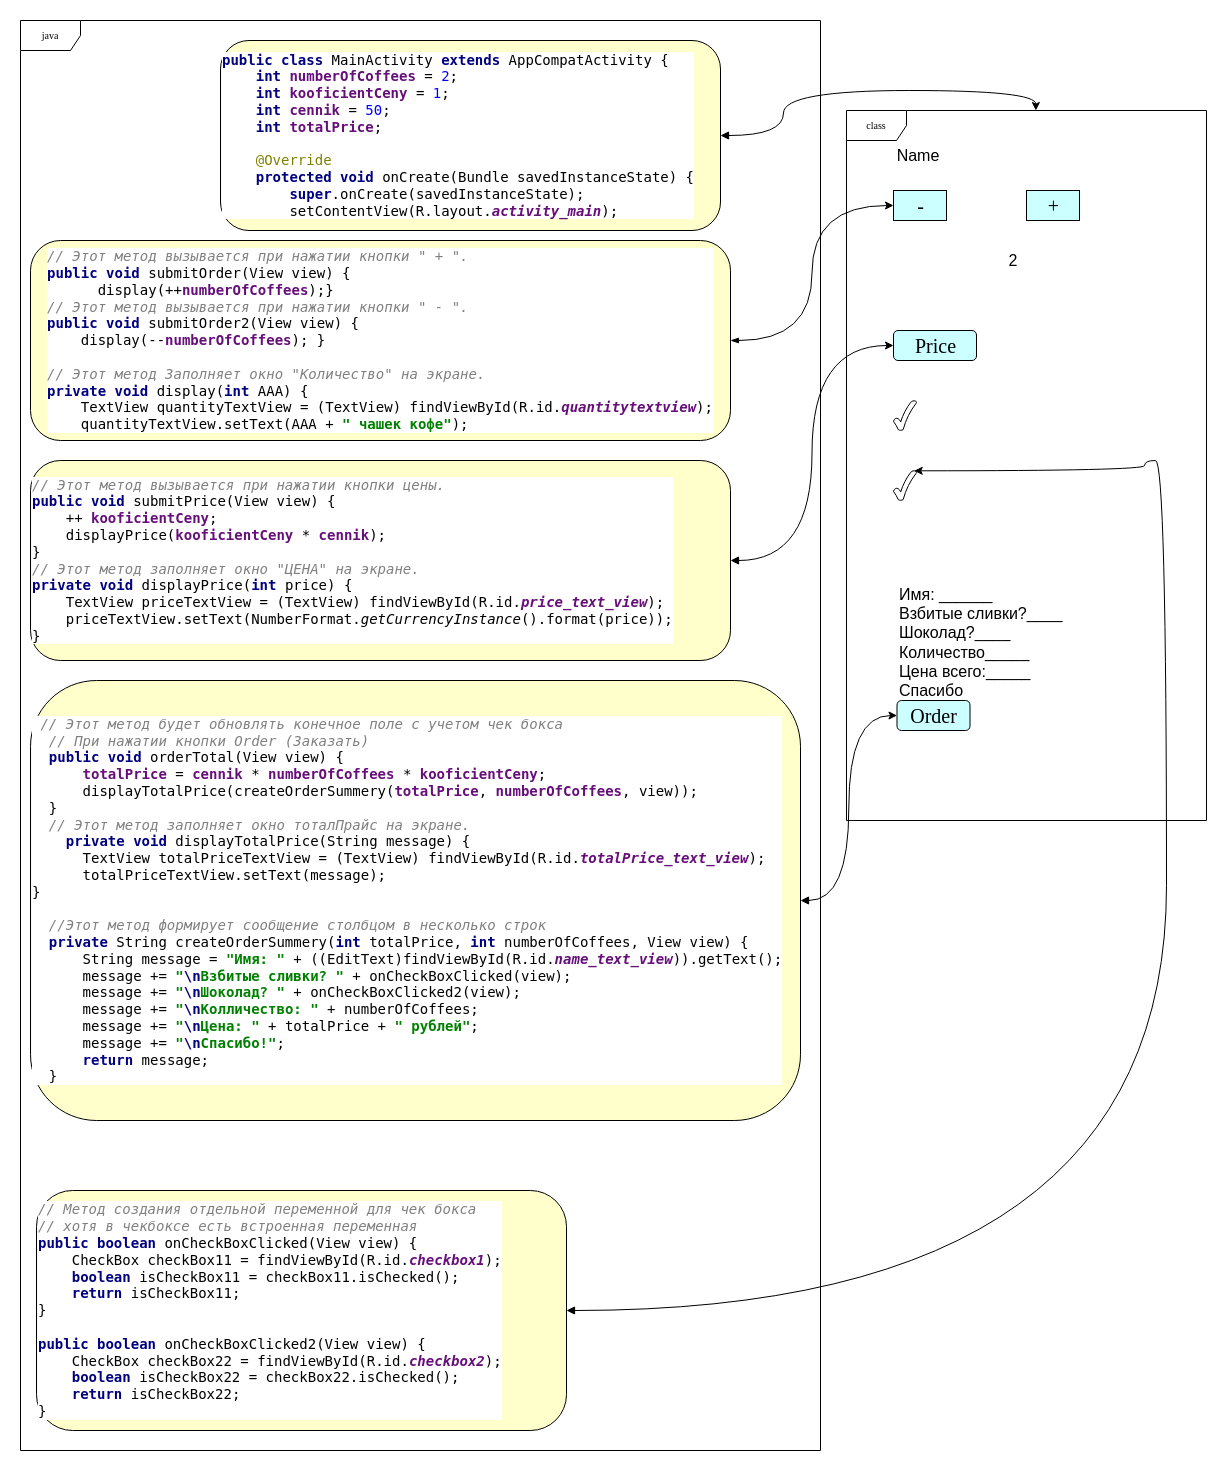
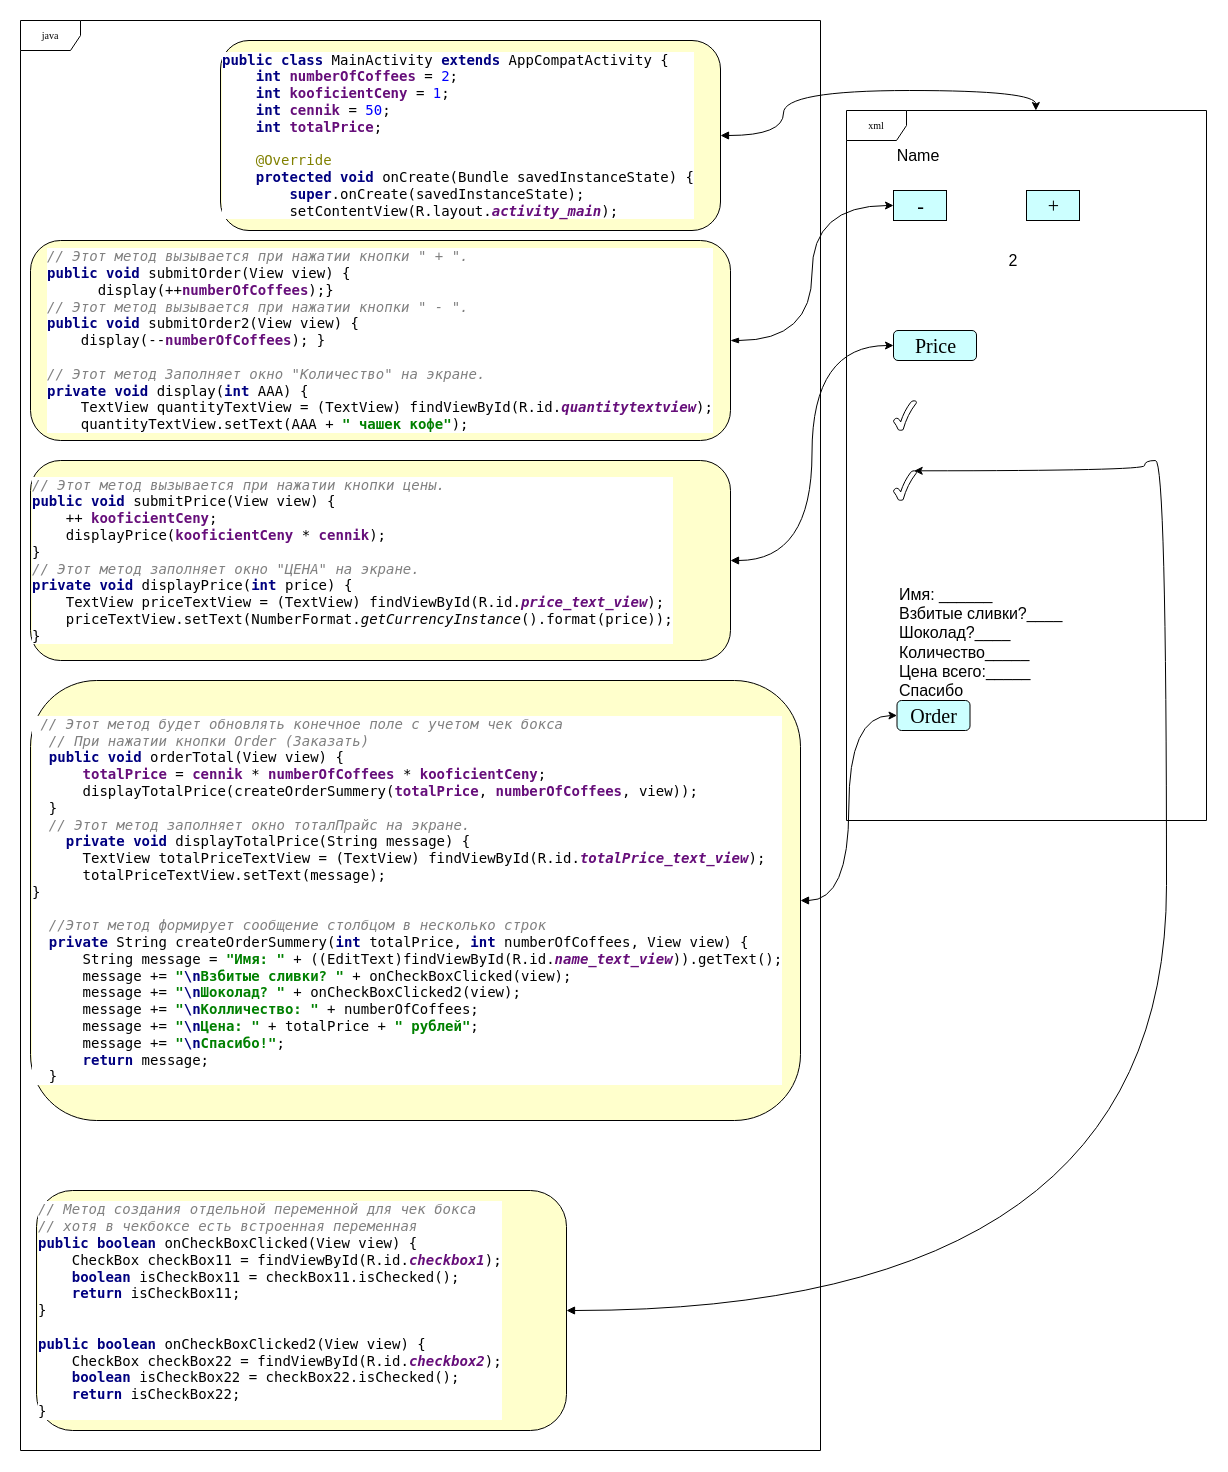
  <mxCell id="0" />
  <mxCell id="1" parent="0" />
- <mxCell id="2" value="class" style="shape=umlFrame;whiteSpace=wrap;html=1;rounded=0;shadow=0;comic=0;labelBackgroundColor=none;strokeWidth=1;fontFamily=Verdana;fontSize=10;align=center;" vertex="1" parent="1"><mxGeometry x="846" y="110" width="360" height="710" as="geometry" /></mxCell>
+ <mxCell id="2" value="xml" style="shape=umlFrame;whiteSpace=wrap;html=1;rounded=0;shadow=0;comic=0;labelBackgroundColor=none;strokeWidth=1;fontFamily=Verdana;fontSize=10;align=center;" vertex="1" parent="1"><mxGeometry x="846" y="110" width="360" height="710" as="geometry" /></mxCell>
  <mxCell id="3" value="java" style="shape=umlFrame;whiteSpace=wrap;html=1;rounded=0;shadow=0;comic=0;labelBackgroundColor=none;strokeWidth=1;fontFamily=Verdana;fontSize=10;align=center;" vertex="1" parent="1"><mxGeometry x="20" y="20" width="800" height="1430" as="geometry" /></mxCell>
  <mxCell id="4" value="&lt;font style=&quot;font-size: 20px;&quot;&gt;-&lt;/font&gt;" style="html=1;rounded=0;shadow=0;comic=0;labelBackgroundColor=none;strokeWidth=1;fontFamily=Verdana;fontSize=10;align=center;fillColor=#CCFFFF;" vertex="1" parent="1"><mxGeometry x="893" y="190" width="53" height="30" as="geometry" /></mxCell>
  <mxCell id="5" value="Name" style="text;html=1;strokeColor=none;fillColor=none;align=center;verticalAlign=middle;whiteSpace=wrap;rounded=0;fontSize=16;fontColor=#000000;" vertex="1" parent="1"><mxGeometry x="888" y="140" width="60" height="30" as="geometry" /></mxCell>
  <mxCell id="6" value="&lt;font style=&quot;font-size: 20px;&quot;&gt;+&lt;/font&gt;" style="html=1;rounded=0;shadow=0;comic=0;labelBackgroundColor=none;strokeWidth=1;fontFamily=Verdana;fontSize=10;align=center;fillColor=#CCFFFF;" vertex="1" parent="1"><mxGeometry x="1026" y="190" width="53" height="30" as="geometry" /></mxCell>
  <mxCell id="7" value="2" style="text;html=1;strokeColor=none;fillColor=none;align=center;verticalAlign=middle;whiteSpace=wrap;rounded=0;fontSize=16;fontColor=#000000;" vertex="1" parent="1"><mxGeometry x="983" y="245" width="60" height="30" as="geometry" /></mxCell>
  <mxCell id="8" value="&lt;font style=&quot;font-size: 20px;&quot;&gt;Price&lt;/font&gt;" style="html=1;shadow=0;comic=0;labelBackgroundColor=none;strokeWidth=1;fontFamily=Verdana;fontSize=10;align=center;fillColor=#CCFFFF;rounded=1;" vertex="1" parent="1"><mxGeometry x="893" y="330" width="83" height="30" as="geometry" /></mxCell>
  <mxCell id="9" value="" style="verticalLabelPosition=bottom;verticalAlign=top;html=1;shape=mxgraph.basic.tick;strokeColor=default;fontSize=20;" vertex="1" parent="1"><mxGeometry x="893" y="400" width="23" height="30" as="geometry" /></mxCell>
  <mxCell id="10" value="" style="verticalLabelPosition=bottom;verticalAlign=top;html=1;shape=mxgraph.basic.tick;strokeColor=default;fontSize=20;" vertex="1" parent="1"><mxGeometry x="893" y="470" width="23" height="30" as="geometry" /></mxCell>
  <mxCell id="11" value="&lt;font style=&quot;font-size: 20px;&quot;&gt;Order&lt;/font&gt;" style="html=1;shadow=0;comic=0;labelBackgroundColor=none;strokeWidth=1;fontFamily=Verdana;fontSize=10;align=center;fillColor=#CCFFFF;rounded=1;" vertex="1" parent="1"><mxGeometry x="896.5" y="700" width="73" height="30" as="geometry" /></mxCell>
  <mxCell id="12" value="Имя: ______&lt;br&gt;Взбитые сливки?____&lt;br&gt;Шоколад?____&lt;br&gt;Количество_____&lt;br&gt;Цена всего:_____&lt;br&gt;Спасибо" style="text;html=1;strokeColor=none;fillColor=none;align=left;verticalAlign=middle;whiteSpace=wrap;rounded=0;fontSize=16;fontColor=#000000;" vertex="1" parent="1"><mxGeometry x="896.5" y="587" width="186.5" height="110" as="geometry" /></mxCell>
  <mxCell id="13" style="edgeStyle=orthogonalEdgeStyle;rounded=0;orthogonalLoop=1;jettySize=auto;html=1;entryX=0.526;entryY=0;entryDx=0;entryDy=0;entryPerimeter=0;fontSize=14;curved=1;startArrow=block;startFill=1;" edge="1" parent="1" source="14" target="2"><mxGeometry relative="1" as="geometry" /></mxCell>
  <mxCell id="14" value="&lt;pre style=&quot;background-color: rgb(255, 255, 255); font-family: &amp;quot;JetBrains Mono&amp;quot;, monospace; font-size: 14px;&quot;&gt;&lt;pre style=&quot;font-family: &amp;quot;JetBrains Mono&amp;quot;, monospace;&quot;&gt;&lt;span style=&quot;color:#000080;font-weight:bold;&quot;&gt;public class &lt;/span&gt;MainActivity &lt;span style=&quot;color:#000080;font-weight:bold;&quot;&gt;extends &lt;/span&gt;AppCompatActivity {&lt;br&gt;    &lt;span style=&quot;color:#000080;font-weight:bold;&quot;&gt;int &lt;/span&gt;&lt;span style=&quot;color:#660e7a;font-weight:bold;&quot;&gt;numberOfCoffees &lt;/span&gt;= &lt;span style=&quot;color:#0000ff;&quot;&gt;2&lt;/span&gt;;&lt;br&gt;    &lt;span style=&quot;color:#000080;font-weight:bold;&quot;&gt;int &lt;/span&gt;&lt;span style=&quot;color:#660e7a;font-weight:bold;&quot;&gt;kooficientCeny &lt;/span&gt;= &lt;span style=&quot;color:#0000ff;&quot;&gt;1&lt;/span&gt;;&lt;br&gt;    &lt;span style=&quot;color:#000080;font-weight:bold;&quot;&gt;int &lt;/span&gt;&lt;span style=&quot;color:#660e7a;font-weight:bold;&quot;&gt;cennik &lt;/span&gt;= &lt;span style=&quot;color:#0000ff;&quot;&gt;50&lt;/span&gt;;&lt;br&gt;    &lt;span style=&quot;color:#000080;font-weight:bold;&quot;&gt;int &lt;/span&gt;&lt;span style=&quot;color:#660e7a;font-weight:bold;&quot;&gt;totalPrice&lt;/span&gt;;&lt;br&gt;&lt;br&gt;    &lt;span style=&quot;color:#808000;&quot;&gt;@Override&lt;br&gt;&lt;/span&gt;&lt;span style=&quot;color:#808000;&quot;&gt;    &lt;/span&gt;&lt;span style=&quot;color:#000080;font-weight:bold;&quot;&gt;protected void &lt;/span&gt;onCreate(Bundle savedInstanceState) {&lt;br&gt;        &lt;span style=&quot;color:#000080;font-weight:bold;&quot;&gt;super&lt;/span&gt;.onCreate(savedInstanceState);&lt;br&gt;        setContentView(R.layout.&lt;span style=&quot;color:#660e7a;font-weight:bold;font-style:italic;&quot;&gt;activity_main&lt;/span&gt;);&lt;/pre&gt;&lt;/pre&gt;" style="rounded=1;whiteSpace=wrap;html=1;labelBackgroundColor=none;strokeColor=default;fontSize=20;fillColor=#FFFFCC;align=left;" vertex="1" parent="1"><mxGeometry x="220" y="40" width="500" height="190" as="geometry" /></mxCell>
  <mxCell id="15" style="edgeStyle=orthogonalEdgeStyle;rounded=0;orthogonalLoop=1;jettySize=auto;html=1;entryX=0;entryY=0.5;entryDx=0;entryDy=0;fontSize=14;curved=1;startArrow=blockThin;startFill=1;" edge="1" parent="1" source="16" target="4"><mxGeometry relative="1" as="geometry" /></mxCell>
  <mxCell id="16" value="&lt;pre style=&quot;border-color: var(--border-color); text-align: left; background-color: rgb(255, 255, 255); font-family: &amp;quot;JetBrains Mono&amp;quot;, monospace;&quot;&gt;&lt;span style=&quot;border-color: var(--border-color); color: rgb(128, 128, 128); font-style: italic;&quot;&gt;// Этот метод вызывается при нажатии кнопки &quot; + &quot;.&lt;br style=&quot;border-color: var(--border-color);&quot;&gt;&lt;/span&gt;&lt;span style=&quot;border-color: var(--border-color); color: rgb(0, 0, 128); font-weight: bold;&quot;&gt;public void &lt;/span&gt;submitOrder(View view) {&lt;br style=&quot;border-color: var(--border-color);&quot;&gt;      display(++&lt;span style=&quot;border-color: var(--border-color); color: rgb(102, 14, 122); font-weight: bold;&quot;&gt;numberOfCoffees&lt;/span&gt;);}&lt;br style=&quot;border-color: var(--border-color);&quot;&gt;&lt;span style=&quot;border-color: var(--border-color); color: rgb(128, 128, 128); font-style: italic;&quot;&gt;// Этот метод вызывается при нажатии кнопки &quot; - &quot;.&lt;br style=&quot;border-color: var(--border-color);&quot;&gt;&lt;/span&gt;&lt;span style=&quot;border-color: var(--border-color); color: rgb(0, 0, 128); font-weight: bold;&quot;&gt;public void &lt;/span&gt;submitOrder2(View view) {&lt;br style=&quot;border-color: var(--border-color);&quot;&gt;    display(--&lt;span style=&quot;border-color: var(--border-color); color: rgb(102, 14, 122); font-weight: bold;&quot;&gt;numberOfCoffees&lt;/span&gt;); }&lt;br style=&quot;border-color: var(--border-color);&quot;&gt;&lt;br style=&quot;border-color: var(--border-color);&quot;&gt;&lt;span style=&quot;border-color: var(--border-color); color: rgb(128, 128, 128); font-style: italic;&quot;&gt;// Этот метод Заполняет окно &quot;Количество&quot; на экране.&lt;br style=&quot;border-color: var(--border-color);&quot;&gt;&lt;/span&gt;&lt;span style=&quot;border-color: var(--border-color); color: rgb(0, 0, 128); font-weight: bold;&quot;&gt;private void &lt;/span&gt;display(&lt;span style=&quot;border-color: var(--border-color); color: rgb(0, 0, 128); font-weight: bold;&quot;&gt;int &lt;/span&gt;AAA) {&lt;br style=&quot;border-color: var(--border-color);&quot;&gt;    TextView quantityTextView = (TextView) findViewById(R.id.&lt;span style=&quot;border-color: var(--border-color); color: rgb(102, 14, 122); font-weight: bold; font-style: italic;&quot;&gt;quantitytextview&lt;/span&gt;);&lt;br style=&quot;border-color: var(--border-color);&quot;&gt;    quantityTextView.setText(AAA + &lt;span style=&quot;border-color: var(--border-color); color: rgb(0, 128, 0); font-weight: bold;&quot;&gt;&quot; чашек кофе&quot;&lt;/span&gt;);&lt;/pre&gt;" style="rounded=1;whiteSpace=wrap;html=1;labelBackgroundColor=none;strokeColor=default;fontSize=14;fillColor=#FFFFCC;" vertex="1" parent="1"><mxGeometry x="30" y="240" width="700" height="200" as="geometry" /></mxCell>
  <mxCell id="17" style="edgeStyle=orthogonalEdgeStyle;rounded=0;orthogonalLoop=1;jettySize=auto;html=1;entryX=0;entryY=0.5;entryDx=0;entryDy=0;fontSize=14;curved=1;startArrow=block;startFill=1;" edge="1" parent="1" source="18" target="8"><mxGeometry relative="1" as="geometry" /></mxCell>
  <mxCell id="18" value="&lt;pre style=&quot;background-color: rgb(255, 255, 255); font-family: &amp;quot;JetBrains Mono&amp;quot;, monospace;&quot;&gt;&lt;span style=&quot;color:#808080;font-style:italic;&quot;&gt;// Этот метод вызывается при нажатии кнопки цены.&lt;br&gt;&lt;/span&gt;&lt;span style=&quot;color:#000080;font-weight:bold;&quot;&gt;public void &lt;/span&gt;submitPrice(View view) {&lt;br&gt;    ++ &lt;span style=&quot;color:#660e7a;font-weight:bold;&quot;&gt;kooficientCeny&lt;/span&gt;;&lt;br&gt;    displayPrice(&lt;span style=&quot;color:#660e7a;font-weight:bold;&quot;&gt;kooficientCeny &lt;/span&gt;* &lt;span style=&quot;color:#660e7a;font-weight:bold;&quot;&gt;cennik&lt;/span&gt;);&lt;br&gt;}&lt;br&gt;&lt;span style=&quot;color:#808080;font-style:italic;&quot;&gt;// Этот метод заполняет окно &quot;ЦЕНА&quot; на экране.&lt;br&gt;&lt;/span&gt;&lt;span style=&quot;color:#000080;font-weight:bold;&quot;&gt;private void &lt;/span&gt;displayPrice(&lt;span style=&quot;color:#000080;font-weight:bold;&quot;&gt;int &lt;/span&gt;price) {&lt;br&gt;    TextView priceTextView = (TextView) findViewById(R.id.&lt;span style=&quot;color:#660e7a;font-weight:bold;font-style:italic;&quot;&gt;price_text_view&lt;/span&gt;);&lt;br&gt;    priceTextView.setText(NumberFormat.&lt;span style=&quot;font-style:italic;&quot;&gt;getCurrencyInstance&lt;/span&gt;().format(price));&lt;br&gt;}&lt;/pre&gt;" style="rounded=1;whiteSpace=wrap;html=1;labelBackgroundColor=none;strokeColor=default;fontSize=14;fillColor=#FFFFCC;align=left;" vertex="1" parent="1"><mxGeometry x="30" y="460" width="700" height="200" as="geometry" /></mxCell>
  <mxCell id="19" style="edgeStyle=orthogonalEdgeStyle;curved=1;rounded=0;orthogonalLoop=1;jettySize=auto;html=1;entryX=0;entryY=0.5;entryDx=0;entryDy=0;fontSize=14;startArrow=block;startFill=1;" edge="1" parent="1" source="20" target="11"><mxGeometry relative="1" as="geometry" /></mxCell>
  <mxCell id="20" value="&lt;pre style=&quot;background-color: rgb(255, 255, 255); font-family: &amp;quot;JetBrains Mono&amp;quot;, monospace;&quot;&gt;&lt;pre style=&quot;font-family: &amp;quot;JetBrains Mono&amp;quot;, monospace;&quot;&gt; &lt;span style=&quot;color:#808080;font-style:italic;&quot;&gt;// Этот метод будет обновлять конечное поле с учетом чек бокса&lt;br&gt;&lt;/span&gt;&lt;span style=&quot;color:#808080;font-style:italic;&quot;&gt;  // При нажатии кнопки Order (Заказать)&lt;br&gt;&lt;/span&gt;&lt;span style=&quot;color:#808080;font-style:italic;&quot;&gt;  &lt;/span&gt;&lt;span style=&quot;color:#000080;font-weight:bold;&quot;&gt;public void &lt;/span&gt;orderTotal(View view) {&lt;br&gt;      &lt;span style=&quot;color:#660e7a;font-weight:bold;&quot;&gt;totalPrice &lt;/span&gt;= &lt;span style=&quot;color:#660e7a;font-weight:bold;&quot;&gt;cennik &lt;/span&gt;* &lt;span style=&quot;color:#660e7a;font-weight:bold;&quot;&gt;numberOfCoffees &lt;/span&gt;* &lt;span style=&quot;color:#660e7a;font-weight:bold;&quot;&gt;kooficientCeny&lt;/span&gt;;&lt;br&gt;      displayTotalPrice(createOrderSummery(&lt;span style=&quot;color:#660e7a;font-weight:bold;&quot;&gt;totalPrice&lt;/span&gt;, &lt;span style=&quot;color:#660e7a;font-weight:bold;&quot;&gt;numberOfCoffees&lt;/span&gt;, view));&lt;br&gt;  }&lt;br&gt;  &lt;span style=&quot;color:#808080;font-style:italic;&quot;&gt;// Этот метод заполняет окно тоталПрайс на экране.&lt;br&gt;&lt;/span&gt;&lt;span style=&quot;color:#808080;font-style:italic;&quot;&gt;  &lt;/span&gt;&lt;span style=&quot;color:#808080;font-style:italic;&quot;&gt;  &lt;/span&gt;&lt;span style=&quot;color:#000080;font-weight:bold;&quot;&gt;private void &lt;/span&gt;displayTotalPrice(String message) {&lt;br&gt;      TextView totalPriceTextView = (TextView) findViewById(R.id.&lt;span style=&quot;color:#660e7a;font-weight:bold;font-style:italic;&quot;&gt;totalPrice_text_view&lt;/span&gt;);&lt;br&gt;      totalPriceTextView.setText(message);&lt;br&gt;}&lt;br&gt;&lt;br&gt;  &lt;span style=&quot;color:#808080;font-style:italic;&quot;&gt;//Этот метод формирует сообщение столбцом в несколько строк&lt;br&gt;&lt;/span&gt;&lt;span style=&quot;color:#808080;font-style:italic;&quot;&gt;  &lt;/span&gt;&lt;span style=&quot;color:#000080;font-weight:bold;&quot;&gt;private &lt;/span&gt;String createOrderSummery(&lt;span style=&quot;color:#000080;font-weight:bold;&quot;&gt;int &lt;/span&gt;totalPrice, &lt;span style=&quot;color:#000080;font-weight:bold;&quot;&gt;int &lt;/span&gt;numberOfCoffees, View view) {&lt;br&gt;      String message = &lt;span style=&quot;color:#008000;font-weight:bold;&quot;&gt;&quot;Имя: &quot; &lt;/span&gt;+ ((EditText)findViewById(R.id.&lt;span style=&quot;color:#660e7a;font-weight:bold;font-style:italic;&quot;&gt;name_text_view&lt;/span&gt;)).getText();&lt;br&gt;      message += &lt;span style=&quot;color:#008000;font-weight:bold;&quot;&gt;&quot;&lt;/span&gt;&lt;span style=&quot;color:#000080;font-weight:bold;&quot;&gt;\n&lt;/span&gt;&lt;span style=&quot;color:#008000;font-weight:bold;&quot;&gt;Взбитые сливки? &quot; &lt;/span&gt;+ onCheckBoxClicked(view);&lt;br&gt;      message += &lt;span style=&quot;color:#008000;font-weight:bold;&quot;&gt;&quot;&lt;/span&gt;&lt;span style=&quot;color:#000080;font-weight:bold;&quot;&gt;\n&lt;/span&gt;&lt;span style=&quot;color:#008000;font-weight:bold;&quot;&gt;Шоколад? &quot; &lt;/span&gt;+ onCheckBoxClicked2(view);&lt;br&gt;      message += &lt;span style=&quot;color:#008000;font-weight:bold;&quot;&gt;&quot;&lt;/span&gt;&lt;span style=&quot;color:#000080;font-weight:bold;&quot;&gt;\n&lt;/span&gt;&lt;span style=&quot;color:#008000;font-weight:bold;&quot;&gt;Колличество: &quot; &lt;/span&gt;+ numberOfCoffees;&lt;br&gt;      message += &lt;span style=&quot;color:#008000;font-weight:bold;&quot;&gt;&quot;&lt;/span&gt;&lt;span style=&quot;color:#000080;font-weight:bold;&quot;&gt;\n&lt;/span&gt;&lt;span style=&quot;color:#008000;font-weight:bold;&quot;&gt;Цена: &quot; &lt;/span&gt;+ totalPrice + &lt;span style=&quot;color:#008000;font-weight:bold;&quot;&gt;&quot; рублей&quot;&lt;/span&gt;;&lt;br&gt;      message += &lt;span style=&quot;color:#008000;font-weight:bold;&quot;&gt;&quot;&lt;/span&gt;&lt;span style=&quot;color:#000080;font-weight:bold;&quot;&gt;\n&lt;/span&gt;&lt;span style=&quot;color:#008000;font-weight:bold;&quot;&gt;Спасибо!&quot;&lt;/span&gt;;&lt;br&gt;      &lt;span style=&quot;color:#000080;font-weight:bold;&quot;&gt;return &lt;/span&gt;message;&lt;br&gt;  }&lt;/pre&gt;&lt;/pre&gt;" style="rounded=1;whiteSpace=wrap;html=1;labelBackgroundColor=none;strokeColor=default;fontSize=14;fillColor=#FFFFCC;align=left;" vertex="1" parent="1"><mxGeometry x="30" y="680" width="770" height="440" as="geometry" /></mxCell>
  <mxCell id="21" style="edgeStyle=orthogonalEdgeStyle;curved=1;rounded=0;orthogonalLoop=1;jettySize=auto;html=1;fontSize=14;startArrow=block;startFill=1;entryX=0.9;entryY=0.01;entryDx=0;entryDy=0;entryPerimeter=0;" edge="1" parent="1" source="22" target="10"><mxGeometry relative="1" as="geometry"><mxPoint x="936" y="404" as="targetPoint" /><Array as="points"><mxPoint x="1166" y="1310" /><mxPoint x="1166" y="460" /><mxPoint x="1144" y="460" /><mxPoint x="1144" y="470" /></Array></mxGeometry></mxCell>
  <mxCell id="22" value="&lt;pre style=&quot;background-color: rgb(255, 255, 255); font-family: &amp;quot;JetBrains Mono&amp;quot;, monospace;&quot;&gt;&lt;span style=&quot;color:#808080;font-style:italic;&quot;&gt;// Метод создания отдельной переменной для чек бокса&lt;br&gt;&lt;/span&gt;&lt;span style=&quot;color:#808080;font-style:italic;&quot;&gt;// хотя в чекбоксе есть встроенная переменная&lt;br&gt;&lt;/span&gt;&lt;span style=&quot;color:#000080;font-weight:bold;&quot;&gt;public boolean &lt;/span&gt;onCheckBoxClicked(View view) {&lt;br&gt;    CheckBox checkBox11 = findViewById(R.id.&lt;span style=&quot;color:#660e7a;font-weight:bold;font-style:italic;&quot;&gt;checkbox1&lt;/span&gt;);&lt;br&gt;    &lt;span style=&quot;color:#000080;font-weight:bold;&quot;&gt;boolean &lt;/span&gt;isCheckBox11 = checkBox11.isChecked();&lt;br&gt;    &lt;span style=&quot;color:#000080;font-weight:bold;&quot;&gt;return &lt;/span&gt;isCheckBox11;&lt;br&gt;}&lt;br&gt;&lt;br&gt;&lt;span style=&quot;color:#000080;font-weight:bold;&quot;&gt;public boolean &lt;/span&gt;onCheckBoxClicked2(View view) {&lt;br&gt;    CheckBox checkBox22 = findViewById(R.id.&lt;span style=&quot;color:#660e7a;font-weight:bold;font-style:italic;&quot;&gt;checkbox2&lt;/span&gt;);&lt;br&gt;    &lt;span style=&quot;color:#000080;font-weight:bold;&quot;&gt;boolean &lt;/span&gt;isCheckBox22 = checkBox22.isChecked();&lt;br&gt;    &lt;span style=&quot;color:#000080;font-weight:bold;&quot;&gt;return &lt;/span&gt;isCheckBox22;&lt;br&gt;}&lt;/pre&gt;" style="rounded=1;whiteSpace=wrap;html=1;labelBackgroundColor=none;strokeColor=default;fontSize=14;fillColor=#FFFFCC;align=left;" vertex="1" parent="1"><mxGeometry x="36" y="1190" width="530" height="240" as="geometry" /></mxCell>
